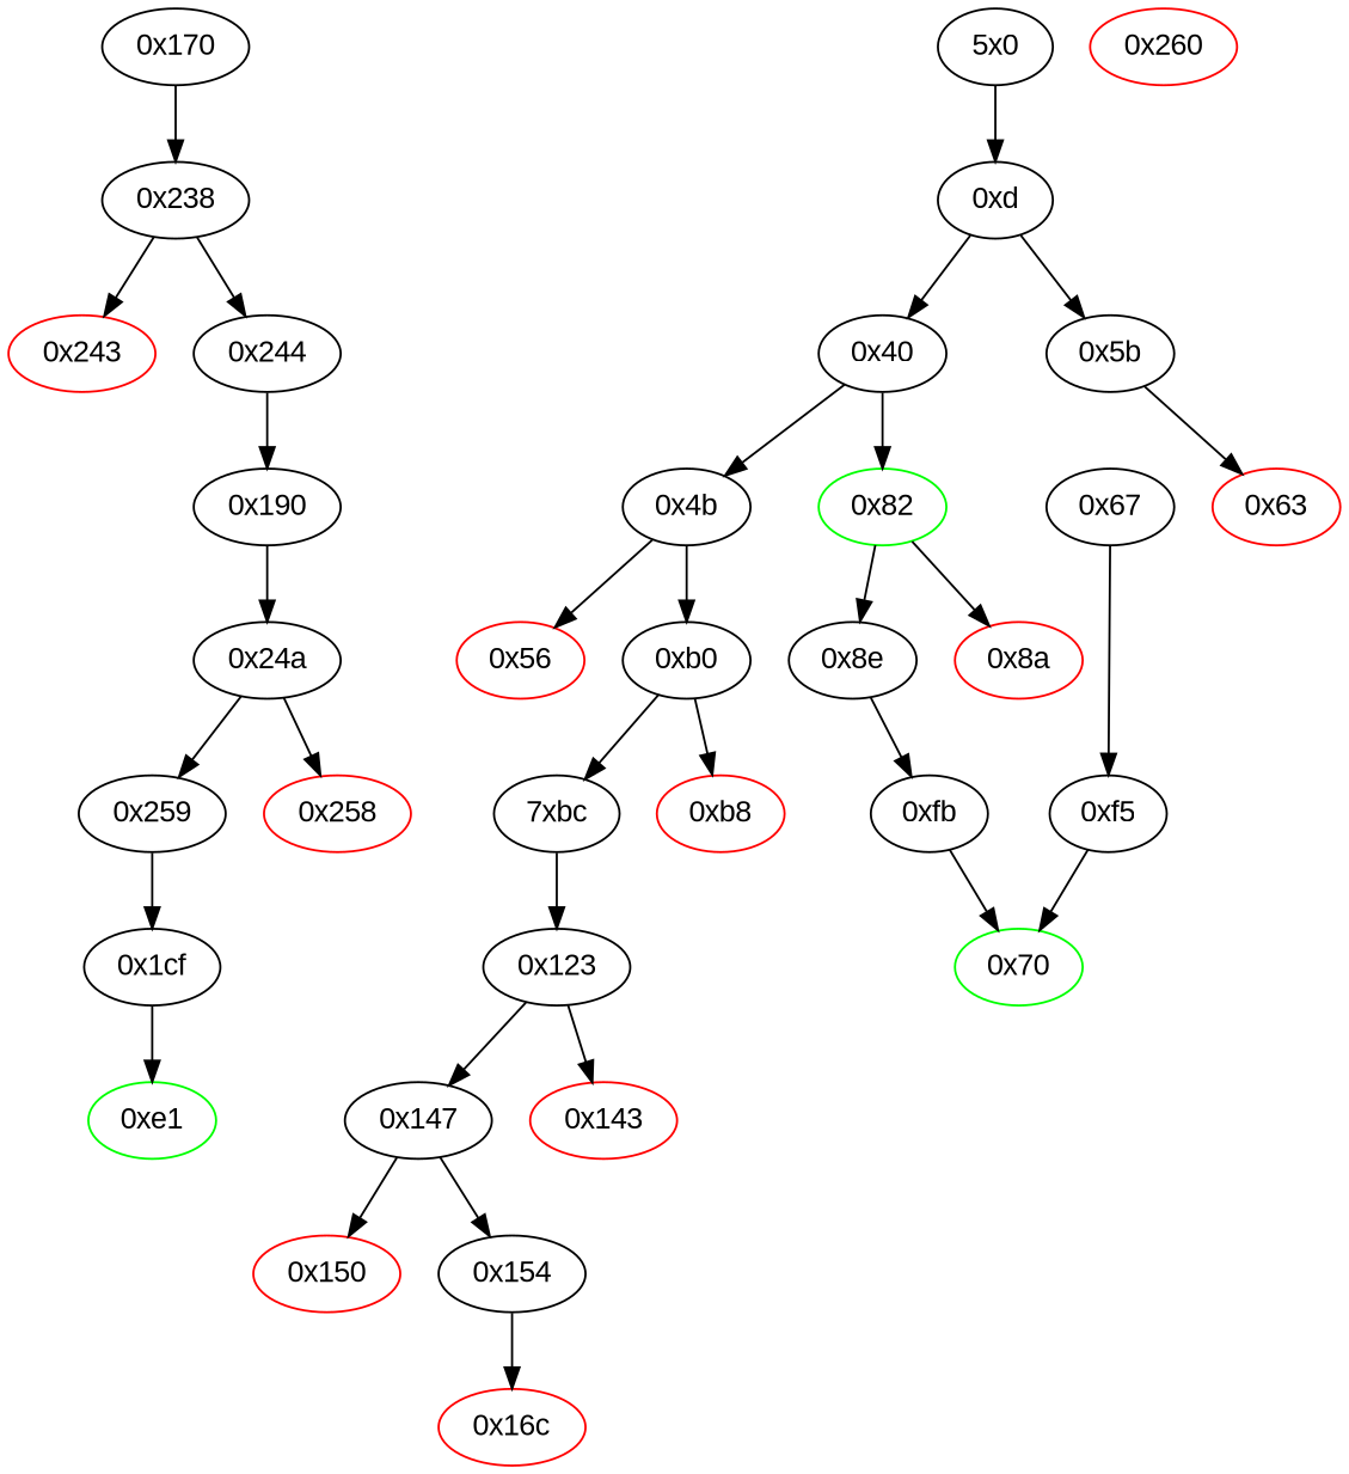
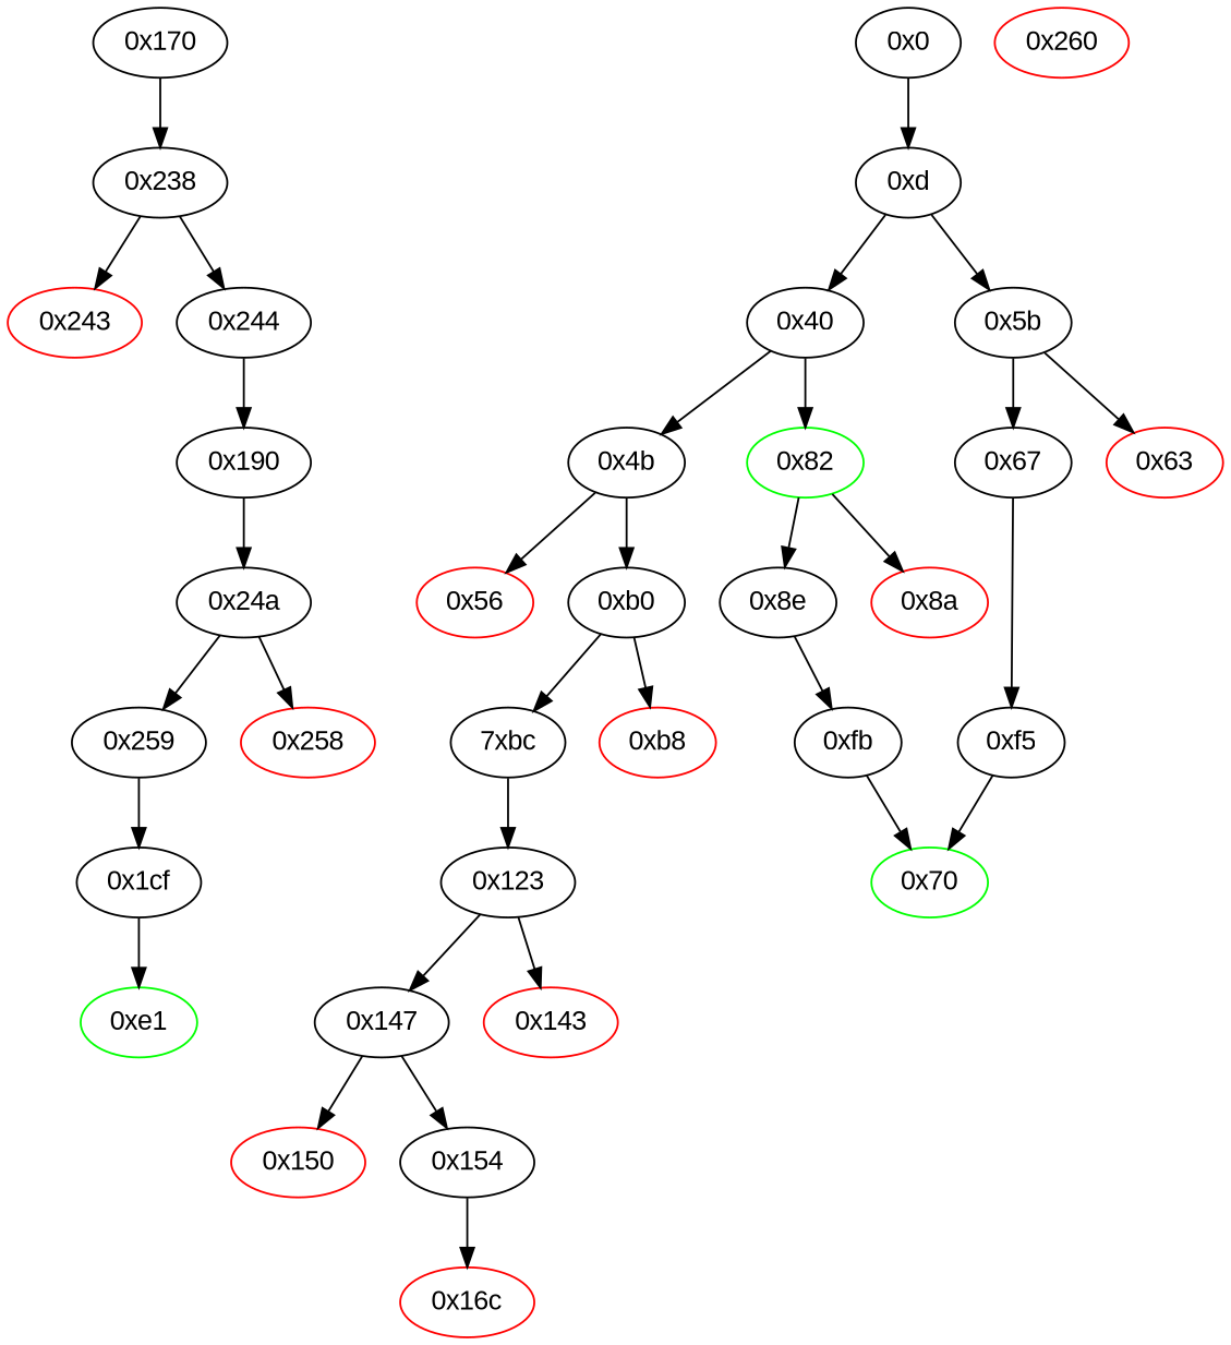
  strict digraph {
    fontname="Liberation Sans"
    node [fillcolor=white fontname="Liberation Sans" style=filled]
    edge [fontname="Liberation Sans"]
    "0x259"
    "0x1cf"
    "0xe1" [color=green]
    "0x8a" [color=red]
    "0x70" [color=green]
    "0xfb"
    "0x150" [color=red]
    "0x147"
    "0x154"
    "0x16c" [color=red]
    "0x143" [color=red]
-   "0x0" [label="5x0"]
+   "0x0"
    "0xd"
    "0x56" [color=red]
    "0x5b"
    "0x40"
    "0x24a"
    "0x258" [color=red]
    n19 [label="7xbc"]
    "0xb0"
    "0xb8" [color=red]
    "0x123"
    "0x4b"
    "0x190"
    "0x67"
    "0x63" [color=red]
    "0x82" [color=green]
    "0xf5"
    "0x8e"
    "0x170"
    "0x238"
    "0x243" [color=red]
    "0x244"
    "0x260" [color=red]
    "0x259" -> "0x1cf"
    "0x1cf" -> "0xe1"
    "0xfb" -> "0x70"
    "0x147" -> "0x150"
    "0x147" -> "0x154"
    "0x154" -> "0x16c"
    "0x0" -> "0xd"
    "0xd" -> "0x5b"
    "0xd" -> "0x40"
+   "0x5b" -> "0x67"
    "0x5b" -> "0x63"
    "0x40" -> "0x4b"
    "0x40" -> "0x82"
    "0x24a" -> "0x259"
    "0x24a" -> "0x258"
    n19 -> "0x123"
    "0xb0" -> n19
    "0xb0" -> "0xb8"
    "0x123" -> "0x147"
    "0x123" -> "0x143"
    "0x4b" -> "0x56"
    "0x4b" -> "0xb0"
    "0x190" -> "0x24a"
    "0x67" -> "0xf5"
    "0x82" -> "0x8a"
    "0x82" -> "0x8e"
    "0xf5" -> "0x70"
    "0x8e" -> "0xfb"
    "0x170" -> "0x238"
    "0x238" -> "0x243"
    "0x238" -> "0x244"
    "0x244" -> "0x190"
  }
